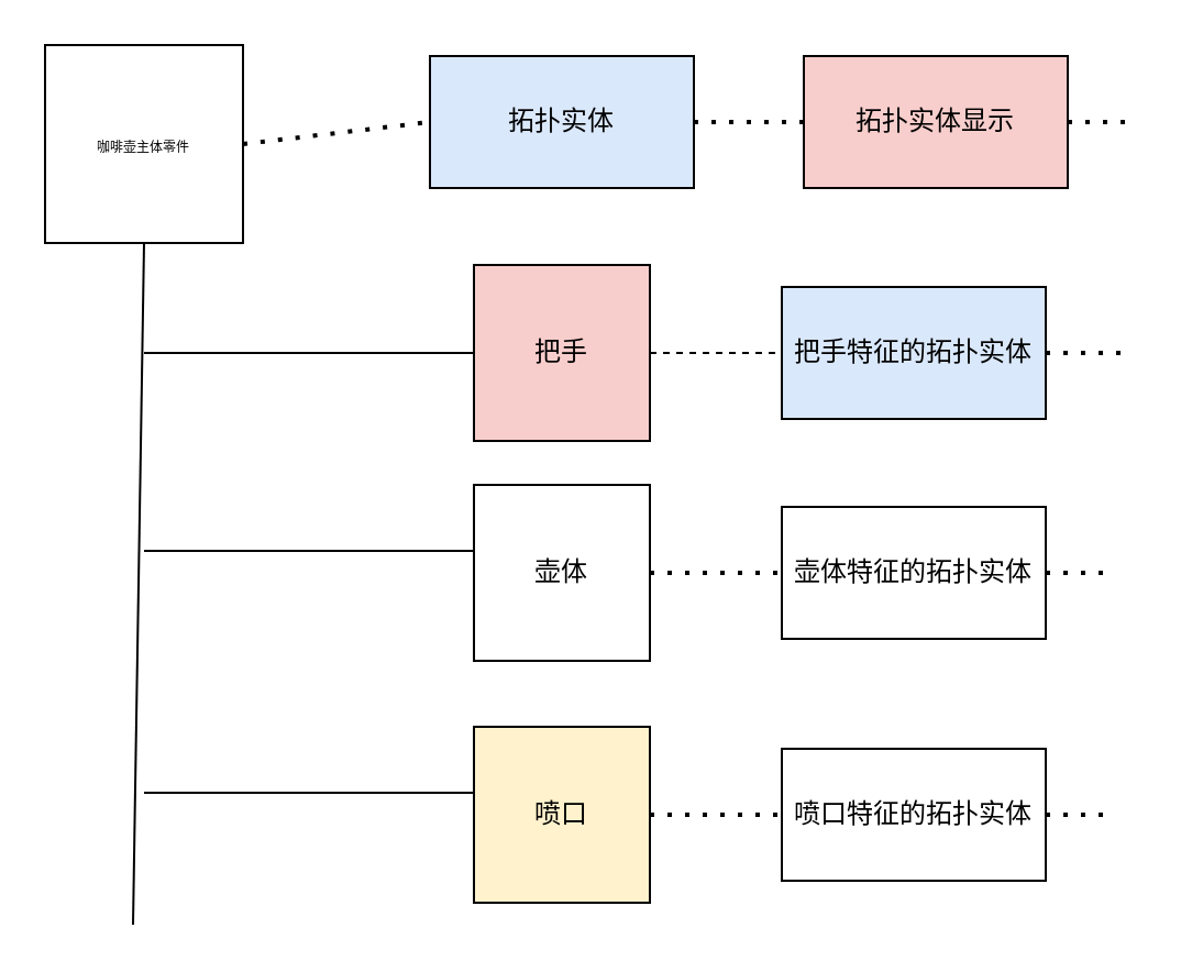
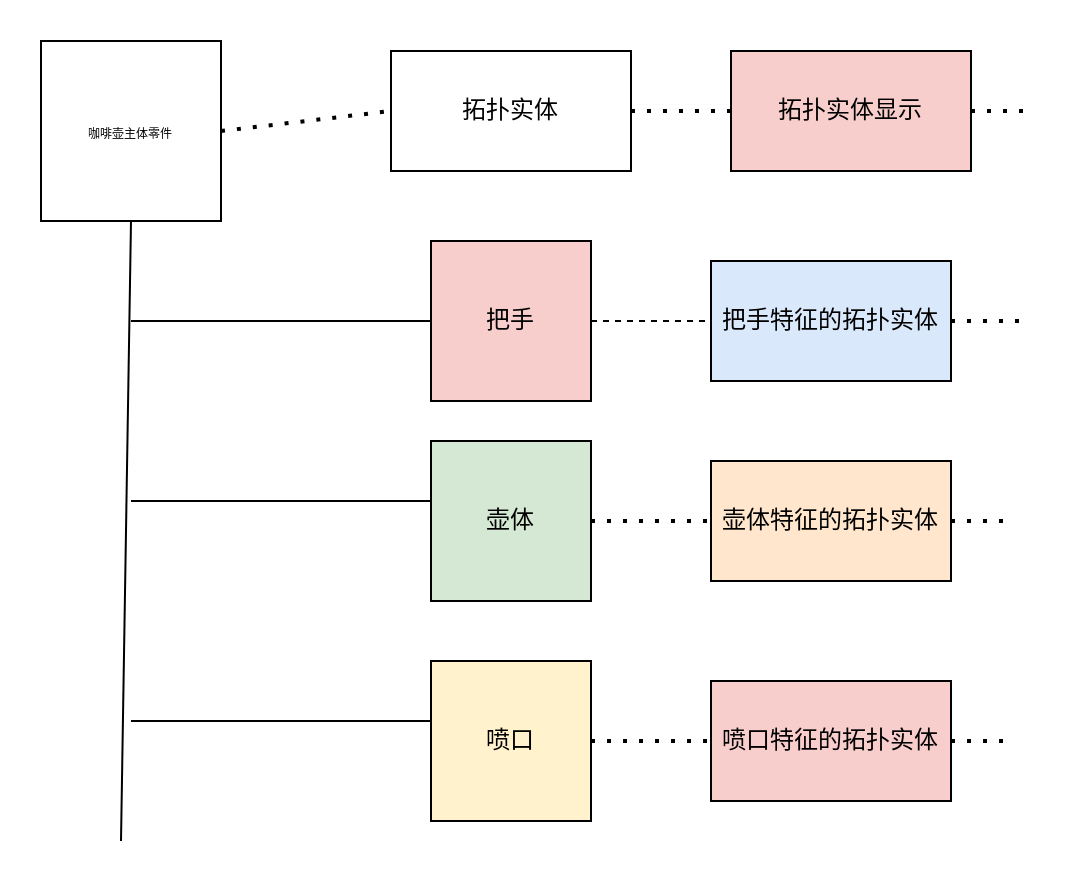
  <mxCell id="0" />
  <mxCell id="1" parent="0" />
  <mxCell id="2" value="&lt;font style=&quot;font-size: 6px;&quot;&gt;咖啡壶主体零件&lt;/font&gt;" style="whiteSpace=wrap;html=1;aspect=fixed;" vertex="1" parent="1"><mxGeometry x="20" y="20" width="90" height="90" as="geometry" /></mxCell>
  <mxCell id="3" value="" style="endArrow=none;dashed=1;html=1;dashPattern=1 3;strokeWidth=2;rounded=0;exitX=1;exitY=0.5;exitDx=0;exitDy=0;" edge="1" parent="1" source="2"><mxGeometry width="50" height="50" relative="1" as="geometry"><mxPoint x="135" y="190" as="sourcePoint" /><mxPoint x="195" y="55" as="targetPoint" /></mxGeometry></mxCell>
- <mxCell id="4" value="拓扑实体" style="rounded=0;whiteSpace=wrap;html=1;fillColor=#dae8fc;" vertex="1" parent="1"><mxGeometry x="195" y="25" width="120" height="60" as="geometry" /></mxCell>
+ <mxCell id="4" value="拓扑实体" style="rounded=0;whiteSpace=wrap;html=1;" vertex="1" parent="1"><mxGeometry x="195" y="25" width="120" height="60" as="geometry" /></mxCell>
  <mxCell id="5" value="" style="endArrow=none;dashed=1;html=1;dashPattern=1 3;strokeWidth=2;rounded=0;exitX=1;exitY=0.5;exitDx=0;exitDy=0;" edge="1" parent="1" source="4"><mxGeometry width="50" height="50" relative="1" as="geometry"><mxPoint x="385" y="140" as="sourcePoint" /><mxPoint x="365" y="55" as="targetPoint" /></mxGeometry></mxCell>
  <mxCell id="6" value="拓扑实体显示" style="rounded=0;whiteSpace=wrap;html=1;fillColor=#f8cecc;" vertex="1" parent="1"><mxGeometry x="365" y="25" width="120" height="60" as="geometry" /></mxCell>
  <mxCell id="7" value="" style="endArrow=none;html=1;rounded=0;exitX=0.5;exitY=1;exitDx=0;exitDy=0;" edge="1" parent="1" source="2"><mxGeometry width="50" height="50" relative="1" as="geometry"><mxPoint x="95" y="150" as="sourcePoint" /><mxPoint x="60" y="420" as="targetPoint" /></mxGeometry></mxCell>
  <mxCell id="8" value="" style="endArrow=none;html=1;rounded=0;" edge="1" parent="1"><mxGeometry width="50" height="50" relative="1" as="geometry"><mxPoint x="65" y="160" as="sourcePoint" /><mxPoint x="215" y="160" as="targetPoint" /></mxGeometry></mxCell>
  <mxCell id="9" value="" style="endArrow=none;html=1;rounded=0;" edge="1" parent="1"><mxGeometry width="50" height="50" relative="1" as="geometry"><mxPoint x="65" y="250" as="sourcePoint" /><mxPoint x="215" y="250" as="targetPoint" /></mxGeometry></mxCell>
  <mxCell id="10" value="" style="endArrow=none;html=1;rounded=0;" edge="1" parent="1"><mxGeometry width="50" height="50" relative="1" as="geometry"><mxPoint x="65" y="360" as="sourcePoint" /><mxPoint x="215" y="360" as="targetPoint" /></mxGeometry></mxCell>
  <mxCell id="11" value="把手" style="whiteSpace=wrap;html=1;aspect=fixed;fillColor=#f8cecc;" vertex="1" parent="1"><mxGeometry x="215" y="120" width="80" height="80" as="geometry" /></mxCell>
- <mxCell id="12" value="壶体" style="whiteSpace=wrap;html=1;aspect=fixed;" vertex="1" parent="1"><mxGeometry x="215" y="220" width="80" height="80" as="geometry" /></mxCell>
+ <mxCell id="12" value="壶体" style="whiteSpace=wrap;html=1;aspect=fixed;fillColor=#d5e8d4;" vertex="1" parent="1"><mxGeometry x="215" y="220" width="80" height="80" as="geometry" /></mxCell>
  <mxCell id="13" value="喷口" style="whiteSpace=wrap;html=1;aspect=fixed;fillColor=#fff2cc;" vertex="1" parent="1"><mxGeometry x="215" y="330" width="80" height="80" as="geometry" /></mxCell>
  <mxCell id="14" value="" style="endArrow=none;dashed=1;html=1;dashPattern=1 3;strokeWidth=2;rounded=0;exitX=1;exitY=0.5;exitDx=0;exitDy=0;" edge="1" parent="1" source="6"><mxGeometry width="50" height="50" relative="1" as="geometry"><mxPoint x="135" y="270" as="sourcePoint" /><mxPoint x="515" y="55" as="targetPoint" /></mxGeometry></mxCell>
  <mxCell id="15" value="" style="endArrow=none;dashed=1;html=1;rounded=0;exitX=1;exitY=0.5;exitDx=0;exitDy=0;" edge="1" parent="1" source="11"><mxGeometry width="50" height="50" relative="1" as="geometry"><mxPoint x="355" y="190" as="sourcePoint" /><mxPoint x="355" y="160" as="targetPoint" /></mxGeometry></mxCell>
  <mxCell id="16" value="把手特征的拓扑实体" style="rounded=0;whiteSpace=wrap;html=1;fillColor=#dae8fc;" vertex="1" parent="1"><mxGeometry x="355" y="130" width="120" height="60" as="geometry" /></mxCell>
  <mxCell id="17" value="" style="endArrow=none;dashed=1;html=1;dashPattern=1 3;strokeWidth=2;rounded=0;exitX=1;exitY=0.5;exitDx=0;exitDy=0;" edge="1" parent="1" source="12"><mxGeometry width="50" height="50" relative="1" as="geometry"><mxPoint x="325" y="290" as="sourcePoint" /><mxPoint x="355" y="260" as="targetPoint" /></mxGeometry></mxCell>
- <mxCell id="18" value="壶体特征的拓扑实体" style="rounded=0;whiteSpace=wrap;html=1;" vertex="1" parent="1"><mxGeometry x="355" y="230" width="120" height="60" as="geometry" /></mxCell>
+ <mxCell id="18" value="壶体特征的拓扑实体" style="rounded=0;whiteSpace=wrap;html=1;fillColor=#ffe6cc;" vertex="1" parent="1"><mxGeometry x="355" y="230" width="120" height="60" as="geometry" /></mxCell>
  <mxCell id="19" value="" style="endArrow=none;dashed=1;html=1;dashPattern=1 3;strokeWidth=2;rounded=0;exitX=1;exitY=0.5;exitDx=0;exitDy=0;" edge="1" parent="1" source="13"><mxGeometry width="50" height="50" relative="1" as="geometry"><mxPoint x="315" y="400" as="sourcePoint" /><mxPoint x="355" y="370" as="targetPoint" /></mxGeometry></mxCell>
- <mxCell id="20" value="喷口特征的拓扑实体" style="rounded=0;whiteSpace=wrap;html=1;" vertex="1" parent="1"><mxGeometry x="355" y="340" width="120" height="60" as="geometry" /></mxCell>
+ <mxCell id="20" value="喷口特征的拓扑实体" style="rounded=0;whiteSpace=wrap;html=1;fillColor=#f8cecc;" vertex="1" parent="1"><mxGeometry x="355" y="340" width="120" height="60" as="geometry" /></mxCell>
  <mxCell id="21" value="" style="endArrow=none;dashed=1;html=1;dashPattern=1 3;strokeWidth=2;rounded=0;exitX=1;exitY=0.5;exitDx=0;exitDy=0;" edge="1" parent="1" source="16"><mxGeometry width="50" height="50" relative="1" as="geometry"><mxPoint x="525" y="180" as="sourcePoint" /><mxPoint x="515" y="160" as="targetPoint" /></mxGeometry></mxCell>
  <mxCell id="22" value="" style="endArrow=none;dashed=1;html=1;dashPattern=1 3;strokeWidth=2;rounded=0;exitX=1;exitY=0.5;exitDx=0;exitDy=0;" edge="1" parent="1" source="18"><mxGeometry width="50" height="50" relative="1" as="geometry"><mxPoint x="505" y="290" as="sourcePoint" /><mxPoint x="505" y="260" as="targetPoint" /></mxGeometry></mxCell>
  <mxCell id="23" value="" style="endArrow=none;dashed=1;html=1;dashPattern=1 3;strokeWidth=2;rounded=0;exitX=1;exitY=0.5;exitDx=0;exitDy=0;" edge="1" parent="1" source="20"><mxGeometry width="50" height="50" relative="1" as="geometry"><mxPoint x="515" y="400" as="sourcePoint" /><mxPoint x="505" y="370" as="targetPoint" /></mxGeometry></mxCell>
